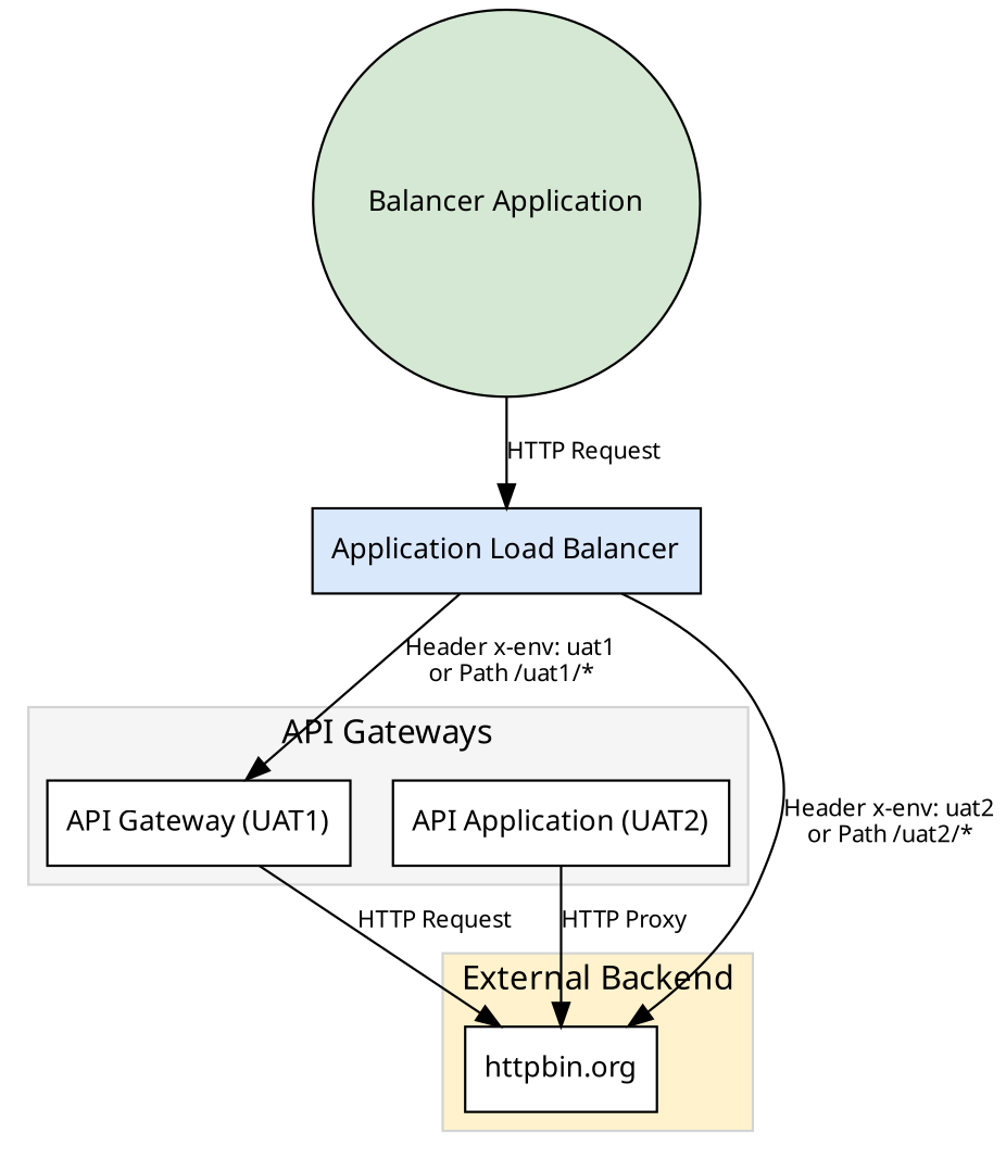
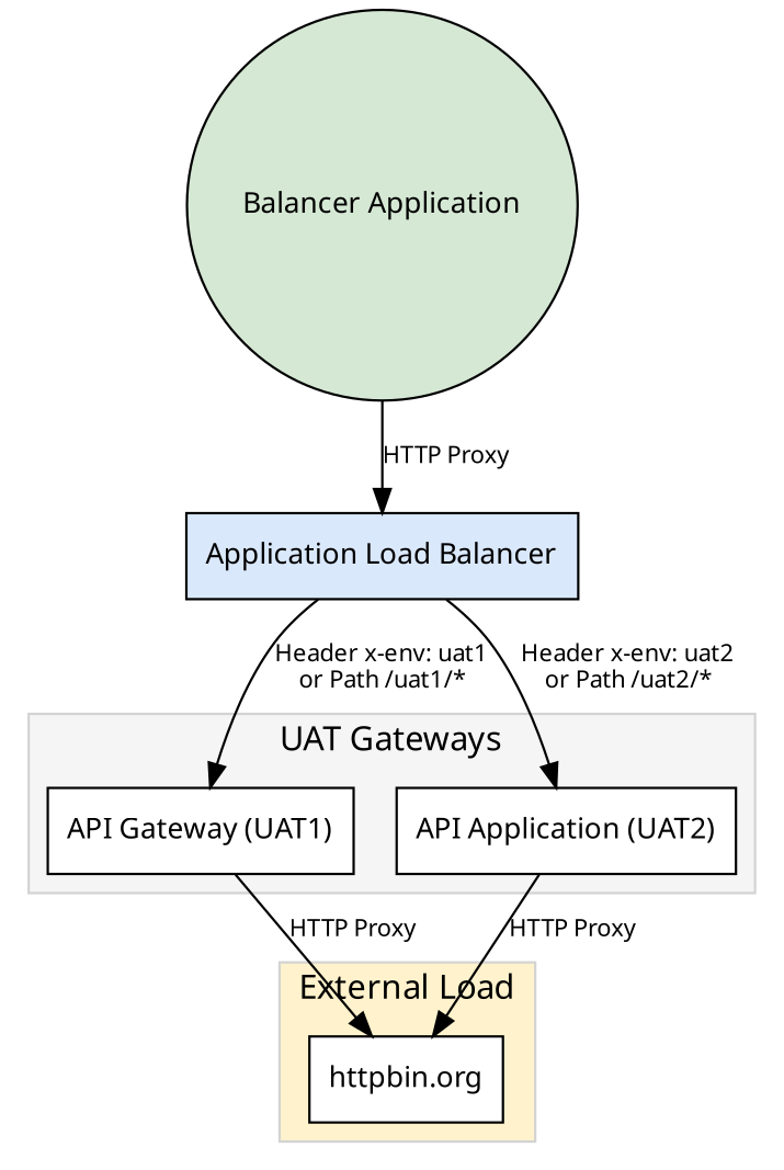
  digraph {
    fontname="Noto Sans"
    rankdir=TB
    node [fillcolor=white fontname="Noto Sans" fontsize=12 shape=box style=filled]
    edge [fontname="Noto Sans" fontsize=10]
    n1 [label="API Gateway (UAT1)"]
    n2 [label="API Application (UAT2)"]
    n3 [label="httpbin.org"]
    n4 [fillcolor="#D5E8D4" label="Balancer Application" shape=circle]
    n5 [fillcolor="#DAE8FC" label="Application Load Balancer"]
    subgraph cluster_1 {
      color=lightgrey
      fillcolor="#F5F5F5"
-     label="API Gateways"
+     label="UAT Gateways"
      style=filled
      n1
      n2
    }
    subgraph cluster_2 {
      color=lightgrey
      fillcolor="#FFF2CC"
-     label="External Backend"
+     label="External Load"
      style=filled
      n3
    }
-   n1 -> n3 [label="HTTP Request"]
+   n1 -> n3 [label="HTTP Proxy"]
    n2 -> n3 [label="HTTP Proxy"]
-   n4 -> n5 [label="HTTP Request"]
+   n4 -> n5 [label="HTTP Proxy"]
    n5 -> n1 [label="Header x-env: uat1\nor Path /uat1/*"]
-   n5 -> n3 [label="Header x-env: uat2\nor Path /uat2/*"]
+   n5 -> n2 [label="Header x-env: uat2\nor Path /uat2/*"]
  }
